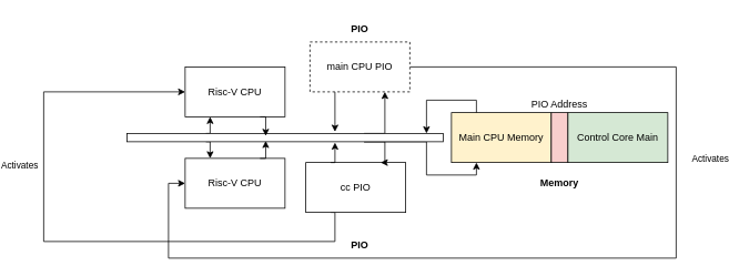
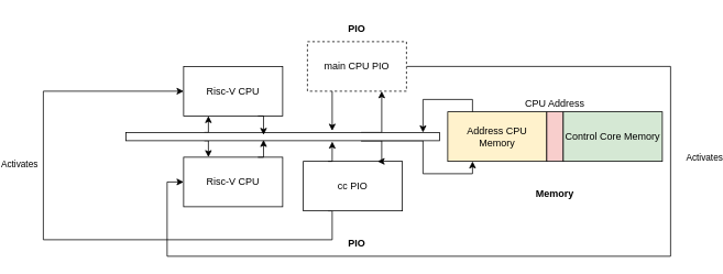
  <mxCell id="0" />
  <mxCell id="1" parent="0" />
  <mxCell id="2" style="edgeStyle=orthogonalEdgeStyle;rounded=0;orthogonalLoop=1;jettySize=auto;html=1;exitX=0.25;exitY=1;exitDx=0;exitDy=0;entryX=0;entryY=0.5;entryDx=0;entryDy=0;" edge="1" parent="1" source="4" target="5"><mxGeometry relative="1" as="geometry"><Array as="points"><mxPoint x="370" y="290" /><mxPoint x="20" y="290" /><mxPoint x="20" y="110" /></Array></mxGeometry></mxCell>
  <mxCell id="3" value="Activates" style="edgeLabel;html=1;align=center;verticalAlign=middle;resizable=0;points=[];" vertex="1" connectable="0" parent="2"><mxGeometry x="0.328" y="-1" relative="1" as="geometry"><mxPoint x="-31" y="8" as="offset" /></mxGeometry></mxCell>
  <mxCell id="4" value="cc PIO " style="rounded=0;whiteSpace=wrap;html=1;" parent="1" vertex="1"><mxGeometry x="335" y="195" width="120" height="60" as="geometry" /></mxCell>
  <mxCell id="5" value="Risc-V CPU" style="rounded=0;whiteSpace=wrap;html=1;" parent="1" vertex="1"><mxGeometry x="190" y="80" width="120" height="60" as="geometry" /></mxCell>
  <mxCell id="6" value="Risc-V CPU" style="rounded=0;whiteSpace=wrap;html=1;" parent="1" vertex="1"><mxGeometry x="190" y="190" width="120" height="60" as="geometry" /></mxCell>
  <mxCell id="7" style="edgeStyle=orthogonalEdgeStyle;rounded=0;orthogonalLoop=1;jettySize=auto;html=1;exitX=0.75;exitY=1;exitDx=0;exitDy=0;entryX=0.25;entryY=1;entryDx=0;entryDy=0;" edge="1" parent="1" source="12" target="16"><mxGeometry relative="1" as="geometry"><Array as="points"><mxPoint x="480" y="170" /><mxPoint x="480" y="210" /><mxPoint x="540" y="210" /></Array></mxGeometry></mxCell>
  <mxCell id="8" style="edgeStyle=orthogonalEdgeStyle;rounded=0;orthogonalLoop=1;jettySize=auto;html=1;exitX=0.75;exitY=1;exitDx=0;exitDy=0;entryX=0.75;entryY=0;entryDx=0;entryDy=0;" edge="1" parent="1" source="12" target="4"><mxGeometry relative="1" as="geometry"><Array as="points"><mxPoint x="430" y="170" /></Array></mxGeometry></mxCell>
  <mxCell id="9" style="edgeStyle=orthogonalEdgeStyle;rounded=0;orthogonalLoop=1;jettySize=auto;html=1;exitX=0.75;exitY=0;exitDx=0;exitDy=0;entryX=0.75;entryY=1;entryDx=0;entryDy=0;" edge="1" parent="1" source="12" target="15"><mxGeometry relative="1" as="geometry"><Array as="points"><mxPoint x="430" y="160" /></Array></mxGeometry></mxCell>
  <mxCell id="10" style="edgeStyle=orthogonalEdgeStyle;rounded=0;orthogonalLoop=1;jettySize=auto;html=1;exitX=0.25;exitY=1;exitDx=0;exitDy=0;entryX=0.25;entryY=0;entryDx=0;entryDy=0;" edge="1" parent="1" source="12" target="6"><mxGeometry relative="1" as="geometry" /></mxCell>
  <mxCell id="11" style="edgeStyle=orthogonalEdgeStyle;rounded=0;orthogonalLoop=1;jettySize=auto;html=1;exitX=0.25;exitY=0;exitDx=0;exitDy=0;entryX=0.25;entryY=1;entryDx=0;entryDy=0;" edge="1" parent="1" source="12" target="5"><mxGeometry relative="1" as="geometry" /></mxCell>
  <mxCell id="12" value="" style="rounded=0;whiteSpace=wrap;html=1;" parent="1" vertex="1"><mxGeometry x="120" y="160" width="380" height="10" as="geometry" /></mxCell>
  <mxCell id="13" style="edgeStyle=orthogonalEdgeStyle;rounded=0;orthogonalLoop=1;jettySize=auto;html=1;exitX=1;exitY=0.5;exitDx=0;exitDy=0;entryX=0;entryY=0.5;entryDx=0;entryDy=0;" edge="1" parent="1" source="15" target="6"><mxGeometry relative="1" as="geometry"><Array as="points"><mxPoint x="780" y="80" /><mxPoint x="780" y="310" /><mxPoint x="170" y="310" /><mxPoint x="170" y="220" /></Array></mxGeometry></mxCell>
  <mxCell id="14" value="&lt;div&gt;Activates&lt;/div&gt;" style="edgeLabel;html=1;align=center;verticalAlign=middle;resizable=0;points=[];" vertex="1" connectable="0" parent="13"><mxGeometry x="-0.255" y="1" relative="1" as="geometry"><mxPoint x="39" y="-43" as="offset" /></mxGeometry></mxCell>
  <mxCell id="15" value="main CPU PIO " style="rounded=0;whiteSpace=wrap;html=1;dashed=1;" parent="1" vertex="1"><mxGeometry x="340" y="50" width="120" height="60" as="geometry" /></mxCell>
- <mxCell id="16" value="Main CPU Memory" style="rounded=0;whiteSpace=wrap;html=1;fillColor=#fff2cc;strokeColor=#000000;" parent="1" vertex="1"><mxGeometry x="510" y="135" width="120" height="60" as="geometry" /></mxCell>
+ <mxCell id="16" value="Address CPU Memory" style="rounded=0;whiteSpace=wrap;html=1;fillColor=#fff2cc;strokeColor=#000000;" parent="1" vertex="1"><mxGeometry x="510" y="135" width="120" height="60" as="geometry" /></mxCell>
  <mxCell id="17" value="" style="rounded=0;whiteSpace=wrap;html=1;fillColor=#f8cecc;strokeColor=#000000;" parent="1" vertex="1"><mxGeometry x="630" y="135" width="20" height="60" as="geometry" /></mxCell>
- <mxCell id="18" value="PIO Address" style="text;html=1;strokeColor=none;fillColor=none;align=center;verticalAlign=middle;whiteSpace=wrap;rounded=0;" parent="1" vertex="1"><mxGeometry x="595" y="110" width="90" height="30" as="geometry" /></mxCell>
- <mxCell id="19" value="&lt;div&gt;&lt;b&gt;Memory&lt;/b&gt;&lt;/div&gt;" style="text;html=1;strokeColor=none;fillColor=none;align=center;verticalAlign=middle;whiteSpace=wrap;rounded=0;" parent="1" vertex="1"><mxGeometry x="610" y="205" width="60" height="30" as="geometry" /></mxCell>
- <mxCell id="20" value="Control Core Main" style="rounded=0;whiteSpace=wrap;html=1;fillColor=#d5e8d4;strokeColor=#000000;" vertex="1" parent="1"><mxGeometry x="650" y="135" width="120" height="60" as="geometry" /></mxCell>
+ <mxCell id="18" value="CPU Address" style="text;html=1;strokeColor=none;fillColor=none;align=center;verticalAlign=middle;whiteSpace=wrap;rounded=0;" parent="1" vertex="1"><mxGeometry x="595" y="110" width="90" height="30" as="geometry" /></mxCell>
+ <mxCell id="19" value="&lt;div&gt;&lt;b&gt;Memory&lt;/b&gt;&lt;/div&gt;" style="text;html=1;strokeColor=none;fillColor=none;align=center;verticalAlign=middle;whiteSpace=wrap;rounded=0;" parent="1" vertex="1"><mxGeometry x="610" y="220" width="60" height="30" as="geometry" /></mxCell>
+ <mxCell id="20" value="Control Core Memory" style="rounded=0;whiteSpace=wrap;html=1;fillColor=#d5e8d4;strokeColor=#000000;" vertex="1" parent="1"><mxGeometry x="650" y="135" width="120" height="60" as="geometry" /></mxCell>
  <mxCell id="21" value="&lt;b&gt;PIO&lt;/b&gt;" style="text;html=1;strokeColor=none;fillColor=none;align=center;verticalAlign=middle;whiteSpace=wrap;rounded=0;" vertex="1" parent="1"><mxGeometry x="370" y="20" width="60" height="30" as="geometry" /></mxCell>
  <mxCell id="22" value="&lt;b&gt;PIO&lt;/b&gt;" style="text;html=1;strokeColor=none;fillColor=none;align=center;verticalAlign=middle;whiteSpace=wrap;rounded=0;" vertex="1" parent="1"><mxGeometry x="370" y="280" width="60" height="30" as="geometry" /></mxCell>
  <mxCell id="23" style="edgeStyle=orthogonalEdgeStyle;rounded=0;orthogonalLoop=1;jettySize=auto;html=1;exitX=0.25;exitY=0;exitDx=0;exitDy=0;" edge="1" parent="1" source="16"><mxGeometry relative="1" as="geometry"><mxPoint x="480" y="160" as="targetPoint" /><Array as="points"><mxPoint x="540" y="120" /><mxPoint x="480" y="120" /></Array></mxGeometry></mxCell>
  <mxCell id="24" style="edgeStyle=orthogonalEdgeStyle;rounded=0;orthogonalLoop=1;jettySize=auto;html=1;exitX=0.25;exitY=0;exitDx=0;exitDy=0;entryX=0.658;entryY=1.1;entryDx=0;entryDy=0;entryPerimeter=0;" edge="1" parent="1" source="4" target="12"><mxGeometry relative="1" as="geometry" /></mxCell>
  <mxCell id="25" style="edgeStyle=orthogonalEdgeStyle;rounded=0;orthogonalLoop=1;jettySize=auto;html=1;exitX=0.25;exitY=1;exitDx=0;exitDy=0;entryX=0.658;entryY=-0.2;entryDx=0;entryDy=0;entryPerimeter=0;" edge="1" parent="1" source="15" target="12"><mxGeometry relative="1" as="geometry" /></mxCell>
  <mxCell id="26" style="edgeStyle=orthogonalEdgeStyle;rounded=0;orthogonalLoop=1;jettySize=auto;html=1;exitX=0.75;exitY=1;exitDx=0;exitDy=0;entryX=0.439;entryY=0.3;entryDx=0;entryDy=0;entryPerimeter=0;" edge="1" parent="1" source="5" target="12"><mxGeometry relative="1" as="geometry" /></mxCell>
  <mxCell id="27" style="edgeStyle=orthogonalEdgeStyle;rounded=0;orthogonalLoop=1;jettySize=auto;html=1;exitX=0.75;exitY=0;exitDx=0;exitDy=0;entryX=0.439;entryY=0.9;entryDx=0;entryDy=0;entryPerimeter=0;" edge="1" parent="1" source="6" target="12"><mxGeometry relative="1" as="geometry" /></mxCell>
